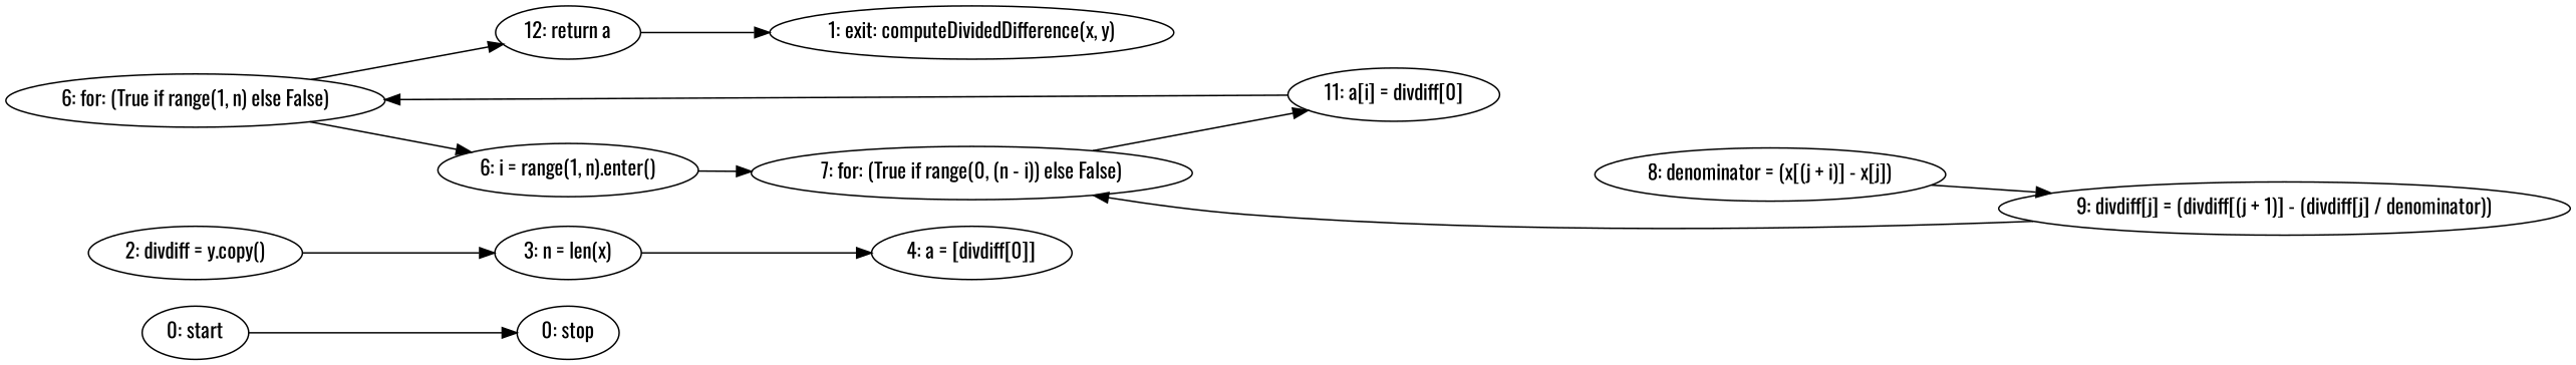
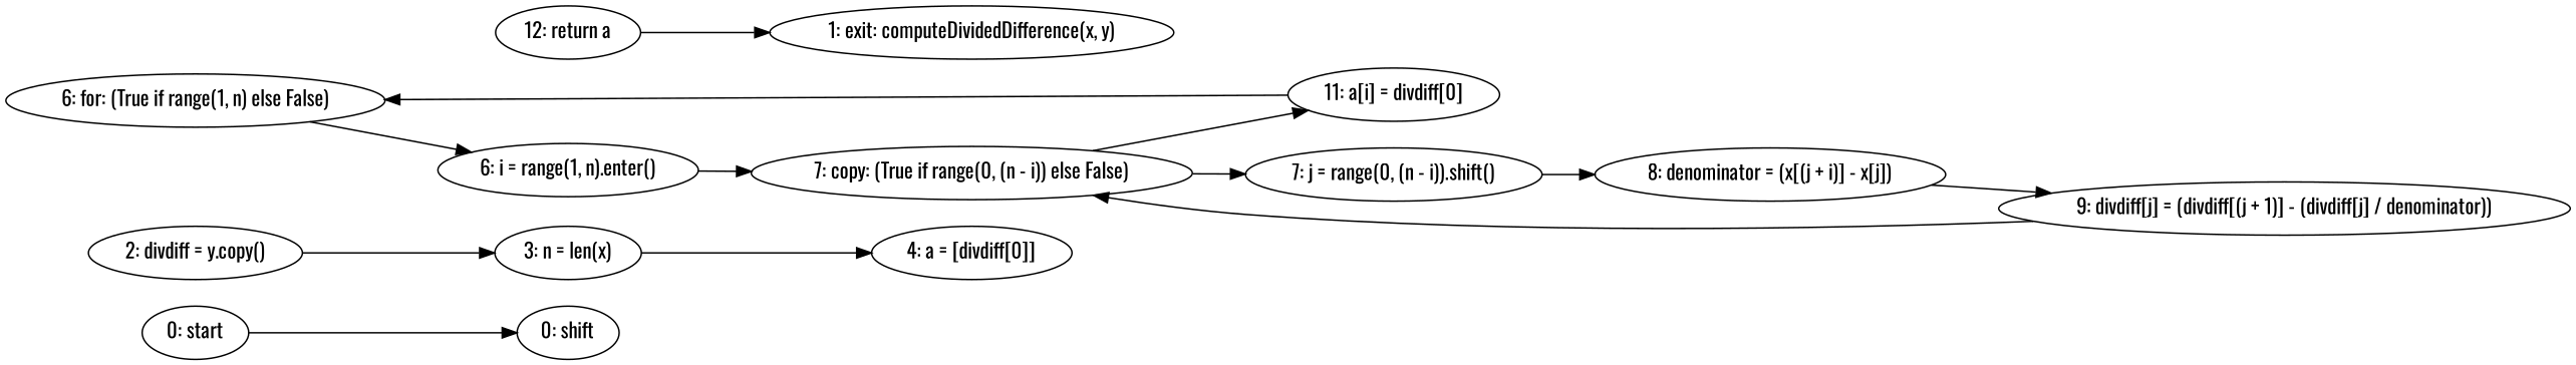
  strict digraph {
    fontname=Oswald
    rankdir=LR
    node [fontname=Oswald]
    edge [fontname=Oswald]
    n1 [label="0: start"]
-   n2 [label="0: stop"]
+   n2 [label="0: shift"]
    n3 [label="2: divdiff = y.copy()"]
    n4 [label="3: n = len(x)"]
    n5 [label="4: a = [divdiff[0]]"]
    n6 [label="1: exit: computeDividedDifference(x, y)"]
    n7 [label="12: return a"]
    n8 [label="6: for: (True if range(1, n) else False)"]
    n9 [label="6: i = range(1, n).enter()"]
-   n10 [label="7: for: (True if range(0, (n - i)) else False)"]
+   n10 [label="7: copy: (True if range(0, (n - i)) else False)"]
    n11 [label="11: a[i] = divdiff[0]"]
+   n12 [label="7: j = range(0, (n - i)).shift()"]
    n13 [label="8: denominator = (x[(j + i)] - x[j])"]
    n14 [label="9: divdiff[j] = (divdiff[(j + 1)] - (divdiff[j] / denominator))"]
    n1 -> n2
    n3 -> n4
    n4 -> n5
    n7 -> n6
-   n8 -> n7
    n8 -> n9
    n9 -> n10
    n10 -> n11
+   n10 -> n12
    n11 -> n8
+   n12 -> n13
    n13 -> n14
    n14 -> n10
  }
